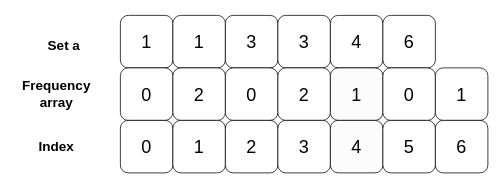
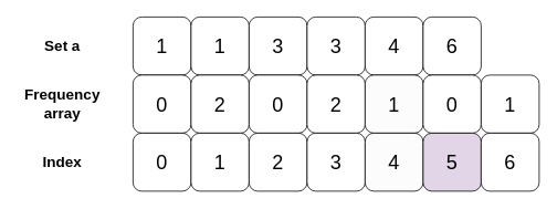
  <mxCell id="0" />
  <mxCell id="1" parent="0" />
  <mxCell id="2" value="&lt;font style=&quot;font-size: 24px&quot;&gt;1&lt;/font&gt;" style="rounded=1;whiteSpace=wrap;html=1;fontSize=26;" parent="1" vertex="1"><mxGeometry x="160" y="20" width="70" height="70" as="geometry" /></mxCell>
  <mxCell id="3" value="&lt;span style=&quot;font-size: 24px&quot;&gt;1&lt;/span&gt;" style="rounded=1;whiteSpace=wrap;html=1;fontSize=26;" parent="1" vertex="1"><mxGeometry x="230" y="20" width="70" height="70" as="geometry" /></mxCell>
  <mxCell id="4" value="&lt;span style=&quot;font-size: 24px&quot;&gt;3&lt;/span&gt;" style="rounded=1;whiteSpace=wrap;html=1;fontSize=26;fillColor=#FFFFFF;" parent="1" vertex="1"><mxGeometry x="300" y="20" width="70" height="70" as="geometry" /></mxCell>
  <mxCell id="5" value="&lt;span style=&quot;font-size: 24px&quot;&gt;3&lt;/span&gt;" style="rounded=1;whiteSpace=wrap;html=1;fontSize=26;fillColor=#FFFFFF;" parent="1" vertex="1"><mxGeometry x="370" y="20" width="70" height="70" as="geometry" /></mxCell>
  <mxCell id="6" value="&lt;span style=&quot;font-size: 24px&quot;&gt;4&lt;/span&gt;" style="rounded=1;whiteSpace=wrap;html=1;fontSize=26;fillColor=#FFFFFF;" parent="1" vertex="1"><mxGeometry x="440" y="20" width="70" height="70" as="geometry" /></mxCell>
  <mxCell id="7" value="&lt;span style=&quot;font-size: 24px&quot;&gt;6&lt;/span&gt;" style="rounded=1;whiteSpace=wrap;html=1;fontSize=26;" parent="1" vertex="1"><mxGeometry x="510" y="20" width="70" height="70" as="geometry" /></mxCell>
- <mxCell id="8" value="&lt;font style=&quot;font-size: 18px&quot;&gt;&lt;b&gt;Set a&lt;/b&gt;&lt;/font&gt;" style="text;html=1;strokeColor=none;fillColor=none;align=center;verticalAlign=middle;whiteSpace=wrap;rounded=0;" parent="1" vertex="1"><mxGeometry x="30" y="50" width="110" height="20" as="geometry" /></mxCell>
+ <mxCell id="8" value="&lt;font style=&quot;font-size: 18px&quot;&gt;&lt;b&gt;Set a&lt;/b&gt;&lt;/font&gt;" style="text;html=1;strokeColor=none;fillColor=none;align=center;verticalAlign=middle;whiteSpace=wrap;rounded=0;" parent="1" vertex="1"><mxGeometry x="20" y="45" width="110" height="20" as="geometry" /></mxCell>
  <mxCell id="9" value="&lt;span style=&quot;font-size: 24px&quot;&gt;0&lt;/span&gt;" style="rounded=1;whiteSpace=wrap;html=1;fontSize=26;" parent="1" vertex="1"><mxGeometry x="160" y="90" width="70" height="70" as="geometry" /></mxCell>
  <mxCell id="10" value="&lt;span style=&quot;font-size: 24px&quot;&gt;2&lt;/span&gt;" style="rounded=1;whiteSpace=wrap;html=1;fontSize=26;fillColor=#FFFFFF;" parent="1" vertex="1"><mxGeometry x="230" y="90" width="70" height="70" as="geometry" /></mxCell>
  <mxCell id="11" value="&lt;span style=&quot;font-size: 24px&quot;&gt;0&lt;/span&gt;" style="rounded=1;whiteSpace=wrap;html=1;fontSize=26;" parent="1" vertex="1"><mxGeometry x="300" y="90" width="70" height="70" as="geometry" /></mxCell>
  <mxCell id="12" value="&lt;span style=&quot;font-size: 24px&quot;&gt;2&lt;/span&gt;" style="rounded=1;whiteSpace=wrap;html=1;fontSize=26;" parent="1" vertex="1"><mxGeometry x="370" y="90" width="70" height="70" as="geometry" /></mxCell>
  <mxCell id="13" value="&lt;span style=&quot;font-size: 24px&quot;&gt;1&lt;/span&gt;" style="rounded=1;whiteSpace=wrap;html=1;fontSize=26;fillColor=#FCFCFC;" parent="1" vertex="1"><mxGeometry x="440" y="90" width="70" height="70" as="geometry" /></mxCell>
  <mxCell id="14" value="&lt;span style=&quot;font-size: 24px&quot;&gt;0&lt;/span&gt;" style="rounded=1;whiteSpace=wrap;html=1;fontSize=26;" parent="1" vertex="1"><mxGeometry x="510" y="90" width="70" height="70" as="geometry" /></mxCell>
  <mxCell id="15" value="&lt;font style=&quot;font-size: 18px&quot;&gt;&lt;b&gt;Frequency&lt;br&gt;array&lt;/b&gt;&lt;/font&gt;" style="text;html=1;strokeColor=none;fillColor=none;align=center;verticalAlign=middle;whiteSpace=wrap;rounded=0;" parent="1" vertex="1"><mxGeometry x="20" y="115" width="110" height="20" as="geometry" /></mxCell>
  <mxCell id="16" value="&lt;span style=&quot;font-size: 24px&quot;&gt;1&lt;/span&gt;" style="rounded=1;whiteSpace=wrap;html=1;fontSize=26;" vertex="1" parent="1"><mxGeometry x="580" y="90" width="70" height="70" as="geometry" /></mxCell>
  <mxCell id="17" value="&lt;span style=&quot;font-size: 24px&quot;&gt;0&lt;/span&gt;" style="rounded=1;whiteSpace=wrap;html=1;fontSize=26;" vertex="1" parent="1"><mxGeometry x="160" y="160" width="70" height="70" as="geometry" /></mxCell>
  <mxCell id="18" value="&lt;span style=&quot;font-size: 24px&quot;&gt;1&lt;/span&gt;" style="rounded=1;whiteSpace=wrap;html=1;fontSize=26;fillColor=#FFFFFF;" vertex="1" parent="1"><mxGeometry x="230" y="160" width="70" height="70" as="geometry" /></mxCell>
  <mxCell id="19" value="&lt;span style=&quot;font-size: 24px&quot;&gt;2&lt;/span&gt;" style="rounded=1;whiteSpace=wrap;html=1;fontSize=26;" vertex="1" parent="1"><mxGeometry x="300" y="160" width="70" height="70" as="geometry" /></mxCell>
  <mxCell id="20" value="&lt;span style=&quot;font-size: 24px&quot;&gt;3&lt;/span&gt;" style="rounded=1;whiteSpace=wrap;html=1;fontSize=26;" vertex="1" parent="1"><mxGeometry x="370" y="160" width="70" height="70" as="geometry" /></mxCell>
  <mxCell id="21" value="&lt;span style=&quot;font-size: 24px&quot;&gt;4&lt;/span&gt;" style="rounded=1;whiteSpace=wrap;html=1;fontSize=26;fillColor=#FCFCFC;" vertex="1" parent="1"><mxGeometry x="440" y="160" width="70" height="70" as="geometry" /></mxCell>
- <mxCell id="22" value="&lt;span style=&quot;font-size: 24px&quot;&gt;5&lt;/span&gt;" style="rounded=1;whiteSpace=wrap;html=1;fontSize=26;" vertex="1" parent="1"><mxGeometry x="510" y="160" width="70" height="70" as="geometry" /></mxCell>
+ <mxCell id="22" value="&lt;span style=&quot;font-size: 24px&quot;&gt;5&lt;/span&gt;" style="rounded=1;whiteSpace=wrap;html=1;fontSize=26;fillColor=#e1d5e7;" vertex="1" parent="1"><mxGeometry x="510" y="160" width="70" height="70" as="geometry" /></mxCell>
  <mxCell id="23" value="&lt;span style=&quot;font-size: 24px&quot;&gt;6&lt;/span&gt;" style="rounded=1;whiteSpace=wrap;html=1;fontSize=26;" vertex="1" parent="1"><mxGeometry x="580" y="160" width="70" height="70" as="geometry" /></mxCell>
  <mxCell id="24" value="&lt;font style=&quot;font-size: 18px&quot;&gt;&lt;b&gt;Index&lt;/b&gt;&lt;/font&gt;" style="text;html=1;strokeColor=none;fillColor=none;align=center;verticalAlign=middle;whiteSpace=wrap;rounded=0;" vertex="1" parent="1"><mxGeometry x="20" y="185" width="110" height="20" as="geometry" /></mxCell>
